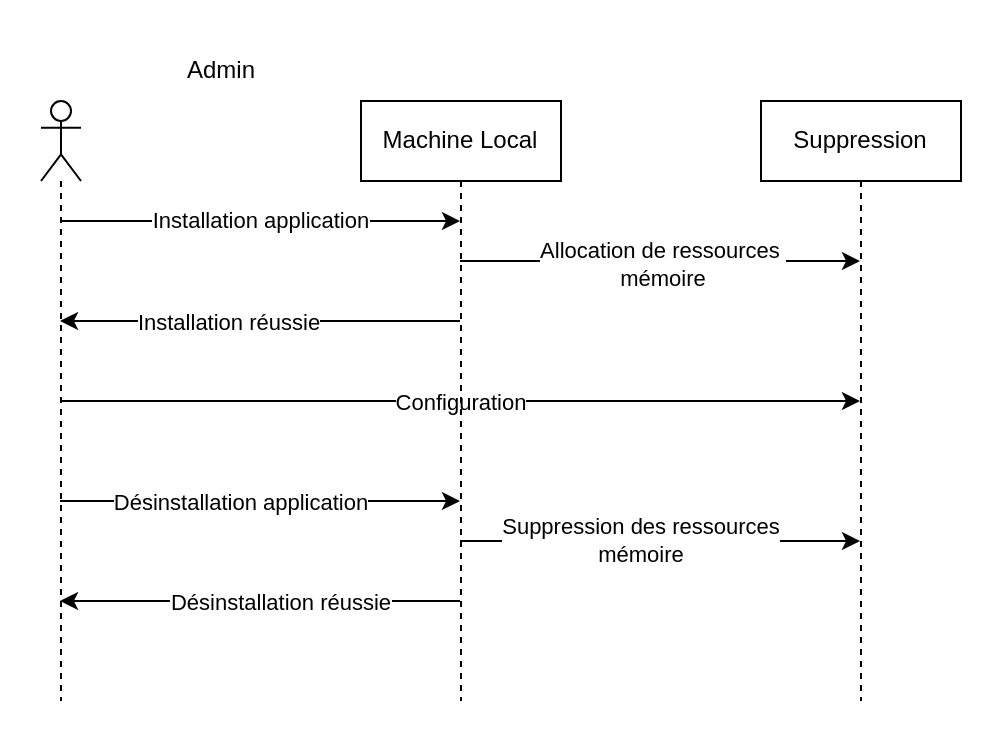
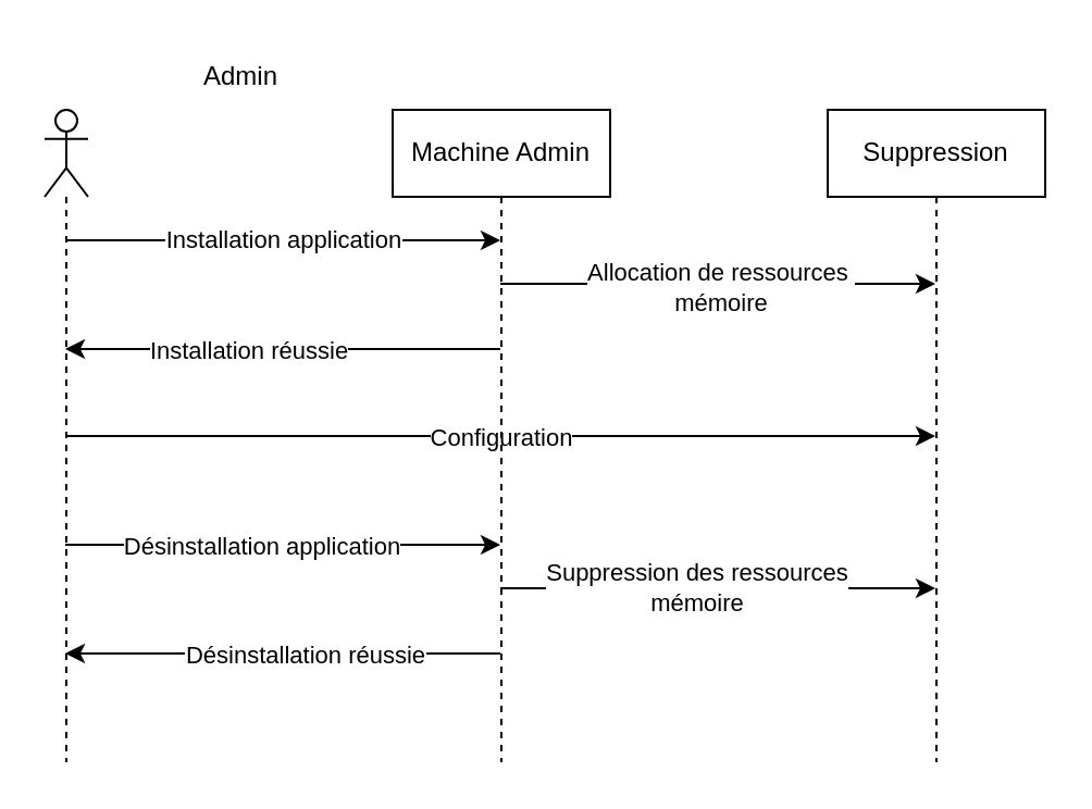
  <mxCell id="0" />
  <mxCell id="1" parent="0" />
  <mxCell id="2" value="" style="shape=umlLifeline;participant=umlActor;perimeter=lifelinePerimeter;whiteSpace=wrap;html=1;container=1;collapsible=0;recursiveResize=0;verticalAlign=top;spacingTop=36;outlineConnect=0;" parent="1" vertex="1"><mxGeometry x="20" y="50" width="20" height="300" as="geometry" /></mxCell>
  <mxCell id="3" value="Admin" style="text;html=1;align=center;verticalAlign=middle;resizable=0;points=[];autosize=1;strokeColor=none;fillColor=none;" parent="1" vertex="1"><mxGeometry x="80" y="20" width="60" height="30" as="geometry" /></mxCell>
  <mxCell id="4" value="" style="endArrow=classic;html=1;rounded=0;" parent="1" source="2" target="18" edge="1"><mxGeometry width="50" height="50" relative="1" as="geometry"><mxPoint x="190" y="200" as="sourcePoint" /><mxPoint x="229.5" y="110" as="targetPoint" /><Array as="points"><mxPoint x="130" y="110" /></Array></mxGeometry></mxCell>
  <mxCell id="5" value="Installation application" style="edgeLabel;html=1;align=center;verticalAlign=middle;resizable=0;points=[];" parent="4" connectable="0" vertex="1"><mxGeometry x="-0.147" y="1" relative="1" as="geometry"><mxPoint x="15" as="offset" /></mxGeometry></mxCell>
  <mxCell id="6" value="" style="endArrow=classic;html=1;rounded=0;" parent="1" source="18" target="19" edge="1"><mxGeometry width="50" height="50" relative="1" as="geometry"><mxPoint x="229.5" y="130" as="sourcePoint" /><mxPoint x="429.5" y="130" as="targetPoint" /><Array as="points"><mxPoint x="330" y="130" /></Array></mxGeometry></mxCell>
  <mxCell id="7" value="Allocation de ressources&amp;nbsp;&lt;br&gt;mémoire" style="edgeLabel;html=1;align=center;verticalAlign=middle;resizable=0;points=[];" parent="6" connectable="0" vertex="1"><mxGeometry x="-0.354" y="-1" relative="1" as="geometry"><mxPoint x="36" as="offset" /></mxGeometry></mxCell>
  <mxCell id="8" value="" style="endArrow=classic;html=1;rounded=0;" parent="1" source="18" target="2" edge="1"><mxGeometry width="50" height="50" relative="1" as="geometry"><mxPoint x="229.5" y="160" as="sourcePoint" /><mxPoint x="30" y="160" as="targetPoint" /><Array as="points"><mxPoint x="140" y="160" /></Array></mxGeometry></mxCell>
  <mxCell id="9" value="Installation réussie" style="edgeLabel;html=1;align=center;verticalAlign=middle;resizable=0;points=[];" parent="8" connectable="0" vertex="1"><mxGeometry x="-0.159" y="-1" relative="1" as="geometry"><mxPoint x="-32" y="1" as="offset" /></mxGeometry></mxCell>
  <mxCell id="10" value="" style="endArrow=classic;html=1;rounded=0;" parent="1" source="2" target="19" edge="1"><mxGeometry width="50" height="50" relative="1" as="geometry"><mxPoint x="190" y="200" as="sourcePoint" /><mxPoint x="429.5" y="200" as="targetPoint" /></mxGeometry></mxCell>
  <mxCell id="11" value="Configuration" style="edgeLabel;html=1;align=center;verticalAlign=middle;resizable=0;points=[];" parent="10" connectable="0" vertex="1"><mxGeometry x="-0.374" y="-1" relative="1" as="geometry"><mxPoint x="75" y="-1" as="offset" /></mxGeometry></mxCell>
  <mxCell id="12" value="" style="endArrow=classic;html=1;rounded=0;" parent="1" source="2" target="18" edge="1"><mxGeometry width="50" height="50" relative="1" as="geometry"><mxPoint x="190" y="200" as="sourcePoint" /><mxPoint x="229.5" y="250" as="targetPoint" /><Array as="points"><mxPoint x="130" y="250" /></Array></mxGeometry></mxCell>
  <mxCell id="13" value="Désinstallation application" style="edgeLabel;html=1;align=center;verticalAlign=middle;resizable=0;points=[];" parent="12" connectable="0" vertex="1"><mxGeometry x="-0.102" relative="1" as="geometry"><mxPoint as="offset" /></mxGeometry></mxCell>
  <mxCell id="14" value="" style="endArrow=classic;html=1;rounded=0;" parent="1" source="18" target="19" edge="1"><mxGeometry width="50" height="50" relative="1" as="geometry"><mxPoint x="229.5" y="270" as="sourcePoint" /><mxPoint x="429.5" y="270" as="targetPoint" /><Array as="points"><mxPoint x="330" y="270" /></Array></mxGeometry></mxCell>
  <mxCell id="15" value="Suppression des ressources&lt;br&gt;mémoire" style="edgeLabel;html=1;align=center;verticalAlign=middle;resizable=0;points=[];" parent="14" connectable="0" vertex="1"><mxGeometry x="-0.276" y="1" relative="1" as="geometry"><mxPoint x="18" as="offset" /></mxGeometry></mxCell>
  <mxCell id="16" value="" style="endArrow=classic;html=1;rounded=0;" parent="1" source="18" target="2" edge="1"><mxGeometry width="50" height="50" relative="1" as="geometry"><mxPoint x="229.5" y="300" as="sourcePoint" /><mxPoint x="240" y="260" as="targetPoint" /><Array as="points"><mxPoint x="130" y="300" /></Array></mxGeometry></mxCell>
  <mxCell id="17" value="Désinstallation réussie" style="edgeLabel;html=1;align=center;verticalAlign=middle;resizable=0;points=[];" parent="16" connectable="0" vertex="1"><mxGeometry x="0.141" relative="1" as="geometry"><mxPoint x="24" as="offset" /></mxGeometry></mxCell>
- <mxCell id="18" value="Machine Local" style="shape=umlLifeline;perimeter=lifelinePerimeter;whiteSpace=wrap;html=1;container=1;collapsible=0;recursiveResize=0;outlineConnect=0;" vertex="1" parent="1"><mxGeometry x="180" y="50" width="100" height="300" as="geometry" /></mxCell>
+ <mxCell id="18" value="Machine Admin" style="shape=umlLifeline;perimeter=lifelinePerimeter;whiteSpace=wrap;html=1;container=1;collapsible=0;recursiveResize=0;outlineConnect=0;" vertex="1" parent="1"><mxGeometry x="180" y="50" width="100" height="300" as="geometry" /></mxCell>
  <mxCell id="19" value="Suppression" style="shape=umlLifeline;perimeter=lifelinePerimeter;whiteSpace=wrap;html=1;container=1;collapsible=0;recursiveResize=0;outlineConnect=0;" vertex="1" parent="1"><mxGeometry x="380" y="50" width="100" height="300" as="geometry" /></mxCell>
